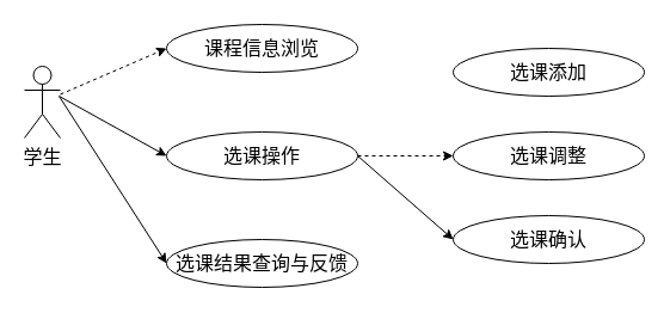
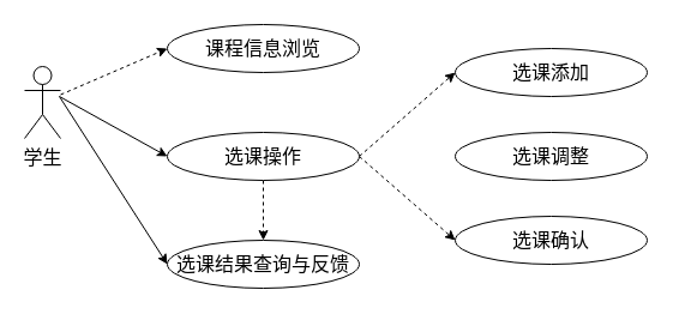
  <mxCell id="0" />
  <mxCell id="1" parent="0" />
  <mxCell id="2" style="rounded=0;orthogonalLoop=1;jettySize=auto;html=1;entryX=0;entryY=0.5;entryDx=0;entryDy=0;fontSize=16;dashed=1;" edge="1" parent="1" source="5" target="6"><mxGeometry relative="1" as="geometry" /></mxCell>
  <mxCell id="3" style="rounded=0;orthogonalLoop=1;jettySize=auto;html=1;entryX=0;entryY=0.5;entryDx=0;entryDy=0;fontSize=16;" edge="1" parent="1" target="11"><mxGeometry relative="1" as="geometry"><mxPoint x="49" y="80" as="sourcePoint" /></mxGeometry></mxCell>
  <mxCell id="4" style="rounded=0;orthogonalLoop=1;jettySize=auto;html=1;entryX=0;entryY=0.5;entryDx=0;entryDy=0;fontSize=16;" edge="1" parent="1" target="12"><mxGeometry relative="1" as="geometry"><mxPoint x="49" y="80" as="sourcePoint" /></mxGeometry></mxCell>
  <mxCell id="5" value="学生" style="shape=umlActor;verticalLabelPosition=bottom;verticalAlign=top;html=1;outlineConnect=0;fontSize=16;" vertex="1" parent="1"><mxGeometry x="20" y="55" width="30" height="60" as="geometry" /></mxCell>
  <mxCell id="6" value="课程信息浏览" style="ellipse;whiteSpace=wrap;html=1;fontSize=16;" vertex="1" parent="1"><mxGeometry x="139" y="20" width="160" height="40" as="geometry" /></mxCell>
  <mxCell id="7" value="选课调整" style="ellipse;whiteSpace=wrap;html=1;fontSize=16;" vertex="1" parent="1"><mxGeometry x="379" y="110" width="160" height="40" as="geometry" /></mxCell>
- <mxCell id="9" style="rounded=0;orthogonalLoop=1;jettySize=auto;html=1;dashed=1;fontSize=16;" edge="1" parent="1" source="11" target="7"><mxGeometry relative="1" as="geometry" /></mxCell>
- <mxCell id="10" style="rounded=0;orthogonalLoop=1;jettySize=auto;html=1;entryX=0;entryY=0.5;entryDx=0;entryDy=0;dashed=0;exitX=1;exitY=0.5;exitDx=0;exitDy=0;fontSize=16;" edge="1" parent="1" source="11" target="14"><mxGeometry relative="1" as="geometry" /></mxCell>
+ <mxCell id="8" style="rounded=0;orthogonalLoop=1;jettySize=auto;html=1;entryX=0;entryY=0.5;entryDx=0;entryDy=0;dashed=1;exitX=1;exitY=0.5;exitDx=0;exitDy=0;fontSize=16;" edge="1" parent="1" source="11" target="13"><mxGeometry relative="1" as="geometry"><mxPoint x="299" y="120" as="sourcePoint" /></mxGeometry></mxCell>
+ <mxCell id="9" style="rounded=0;orthogonalLoop=1;jettySize=auto;html=1;dashed=1;fontSize=16;" edge="1" parent="1" source="11" target="12"><mxGeometry relative="1" as="geometry" /></mxCell>
+ <mxCell id="10" style="rounded=0;orthogonalLoop=1;jettySize=auto;html=1;entryX=0;entryY=0.5;entryDx=0;entryDy=0;dashed=1;exitX=1;exitY=0.5;exitDx=0;exitDy=0;fontSize=16;" edge="1" parent="1" source="11" target="14"><mxGeometry relative="1" as="geometry" /></mxCell>
  <mxCell id="11" value="选课操作" style="ellipse;whiteSpace=wrap;html=1;fontSize=16;" vertex="1" parent="1"><mxGeometry x="139" y="110" width="160" height="40" as="geometry" /></mxCell>
  <mxCell id="12" value="选课结果查询与反馈" style="ellipse;whiteSpace=wrap;html=1;fontSize=16;" vertex="1" parent="1"><mxGeometry x="139" y="200" width="160" height="40" as="geometry" /></mxCell>
  <mxCell id="13" value="选课添加" style="ellipse;whiteSpace=wrap;html=1;fontSize=16;" vertex="1" parent="1"><mxGeometry x="379" y="40" width="160" height="40" as="geometry" /></mxCell>
  <mxCell id="14" value="选课确认" style="ellipse;whiteSpace=wrap;html=1;fontSize=16;" vertex="1" parent="1"><mxGeometry x="379" y="180" width="160" height="40" as="geometry" /></mxCell>
